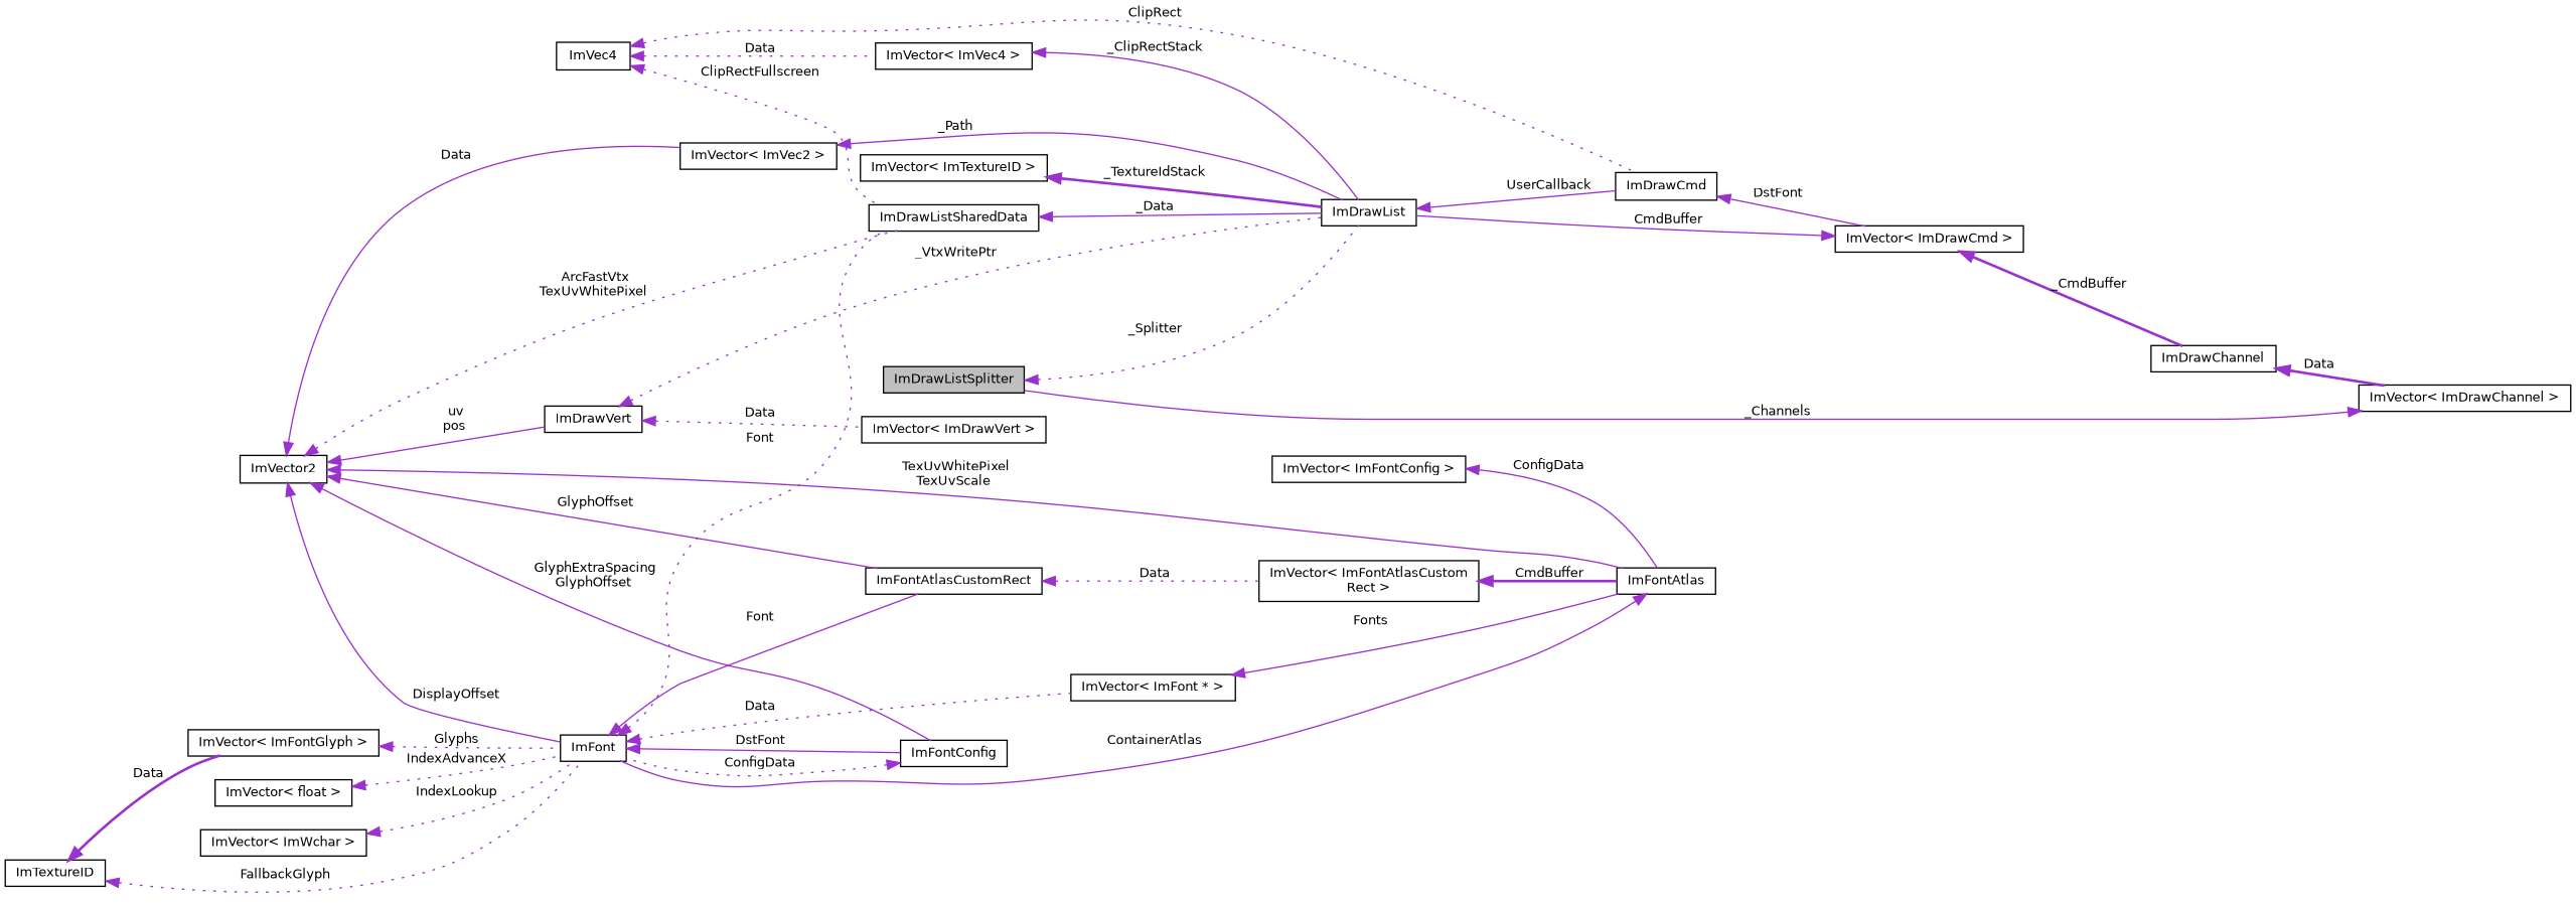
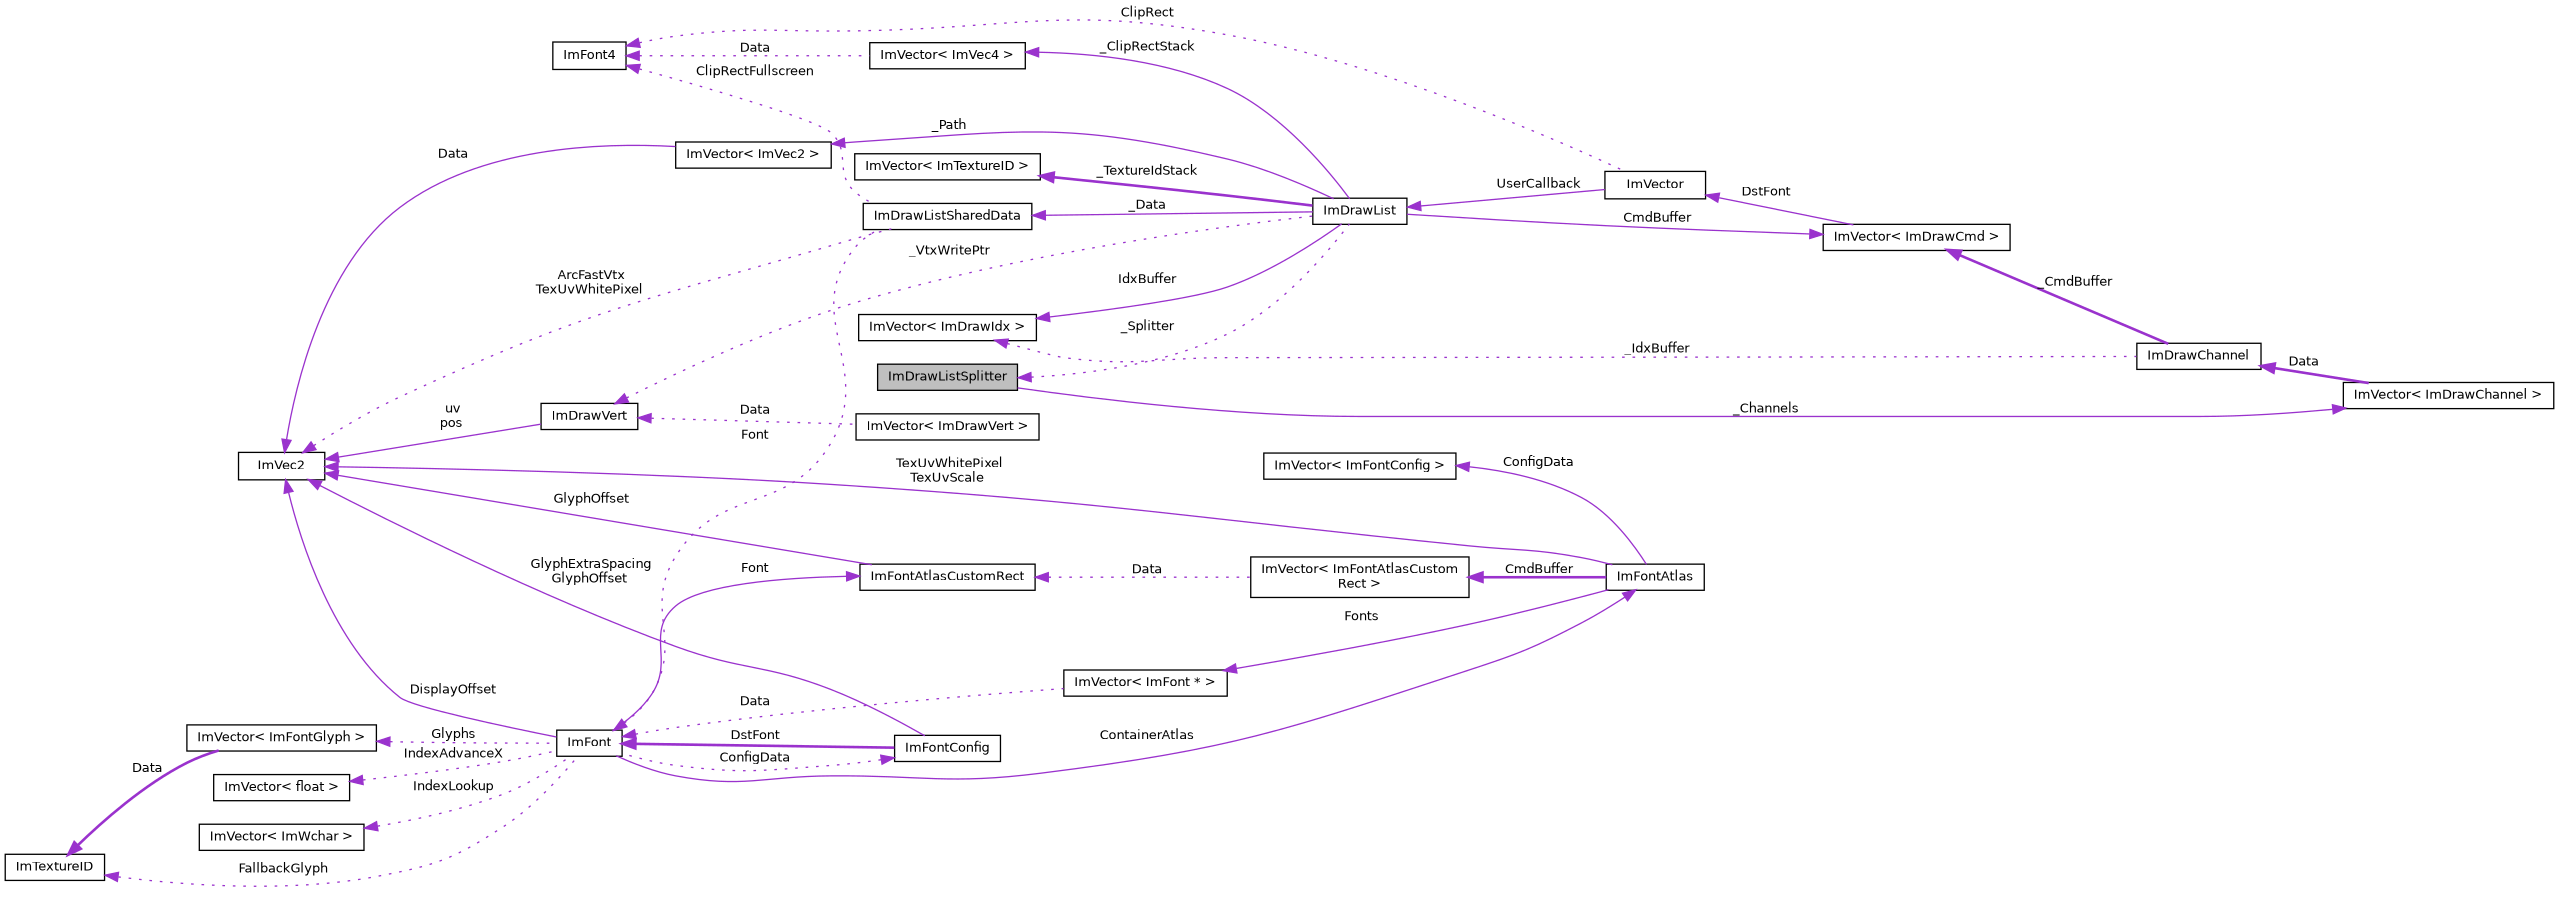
  digraph {
    rankdir=LR
    node [color=black fillcolor=white fontname=Helvetica fontsize=10 shape=record style=filled]
    edge [color=darkorchid3 dir=back fontname=Helvetica fontsize=10 labelfontname=Helvetica labelfontsize=10 style=solid]
    n1 [fillcolor=grey75 fontcolor=black height=0.2 label=ImDrawListSplitter width=0.4]
    n2 [height=0.2 label=ImDrawList width=0.4]
-   n3 [height=0.2 label=ImDrawCmd width=0.4]
+   n3 [height=0.2 label=ImVector width=0.4]
    n4 [height=0.2 label="ImVector\< ImDrawChannel \>" width=0.4]
    n5 [height=0.2 label=ImDrawChannel width=0.4]
    n6 [height=0.2 label="ImVector\< ImDrawCmd \>" width=0.4]
-   n7 [height=0.2 label=ImVec4 width=0.4]
+   n7 [height=0.2 label=ImFont4 width=0.4]
    n8 [height=0.2 label="ImVector\< ImVec4 \>" width=0.4]
    n9 [height=0.2 label=ImDrawListSharedData width=0.4]
    n10 [height=0.2 label="ImVector\< ImDrawVert \>" width=0.4]
    n11 [height=0.2 label=ImDrawVert width=0.4]
-   n12 [height=0.2 label=ImVector2 width=0.4]
+   n12 [height=0.2 label=ImVec2 width=0.4]
    n13 [height=0.2 label="ImVector\< ImVec2 \>" width=0.4]
    n14 [height=0.2 label=ImFont width=0.4]
    n15 [height=0.2 label=ImFontConfig width=0.4]
    n16 [height=0.2 label=ImFontAtlas width=0.4]
    n17 [height=0.2 label=ImFontAtlasCustomRect width=0.4]
    n18 [height=0.2 label="ImVector\< ImFont * \>" width=0.4]
    n19 [height=0.2 label="ImVector\< ImFontAtlasCustom\lRect \>" width=0.4]
    n20 [height=0.2 label="ImVector\< ImFontGlyph \>" width=0.4]
    n21 [height=0.2 label=ImTextureID width=0.4]
    n22 [height=0.2 label="ImVector\< ImFontConfig \>" width=0.4]
    n23 [height=0.2 label="ImVector\< float \>" width=0.4]
    n24 [height=0.2 label="ImVector\< ImWchar \>" width=0.4]
+   n25 [height=0.2 label="ImVector\< ImDrawIdx \>" width=0.4]
    n26 [height=0.2 label="ImVector\< ImTextureID \>" width=0.4]
    n1 -> n2 [label=" _Splitter" style=dotted]
    n2 -> n3 [label=" UserCallback"]
    n3 -> n6 [label=" DstFont"]
    n4 -> n1 [label=" _Channels"]
    n5 -> n4 [label=" Data" style=bold]
    n6 -> n2 [label=" CmdBuffer"]
    n6 -> n5 [label=" _CmdBuffer" style=bold]
    n7 -> n3 [label=" ClipRect" style=dotted]
    n7 -> n8 [label=" Data" style=dotted]
    n7 -> n9 [label=" ClipRectFullscreen" style=dotted]
    n8 -> n2 [label=" _ClipRectStack"]
    n9 -> n2 [label=" _Data"]
    n11 -> n2 [label=" _VtxWritePtr" style=dotted]
    n11 -> n10 [label=" Data" style=dotted]
    n12 -> n9 [label=" ArcFastVtx\nTexUvWhitePixel" style=dotted]
    n12 -> n11 [label=" uv\npos"]
    n12 -> n13 [label=" Data"]
    n12 -> n14 [label=" DisplayOffset"]
    n12 -> n15 [label=" GlyphExtraSpacing\nGlyphOffset"]
    n12 -> n16 [label=" TexUvWhitePixel\nTexUvScale"]
    n12 -> n17 [label=" GlyphOffset"]
    n13 -> n2 [label=" _Path"]
    n14 -> n9 [label=" Font" style=dotted]
-   n14 -> n15 [label=" DstFont"]
-   n14 -> n17 [label=" Font"]
+   n14 -> n15 [label=" DstFont" style=bold]
+   n17 -> n14 [label=" Font"]
    n14 -> n18 [label=" Data" style=dotted]
    n15 -> n14 [label=" ConfigData" style=dotted]
    n16 -> n14 [label=" ContainerAtlas"]
    n17 -> n19 [label=" Data" style=dotted]
    n18 -> n16 [label=" Fonts"]
    n19 -> n16 [label=" CmdBuffer" style=bold]
    n20 -> n14 [label=" Glyphs" style=dotted]
    n21 -> n14 [label=" FallbackGlyph" style=dotted]
    n21 -> n20 [label=" Data" style=bold]
    n22 -> n16 [label=" ConfigData"]
    n23 -> n14 [label=" IndexAdvanceX" style=dotted]
    n24 -> n14 [label=" IndexLookup" style=dotted]
+   n25 -> n2 [label=" IdxBuffer"]
+   n25 -> n5 [label=" _IdxBuffer" style=dotted]
    n26 -> n2 [label=" _TextureIdStack" style=bold]
  }
